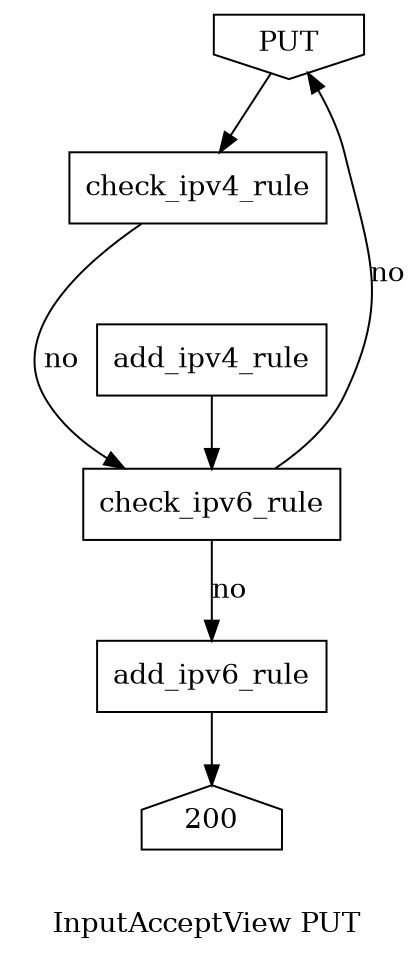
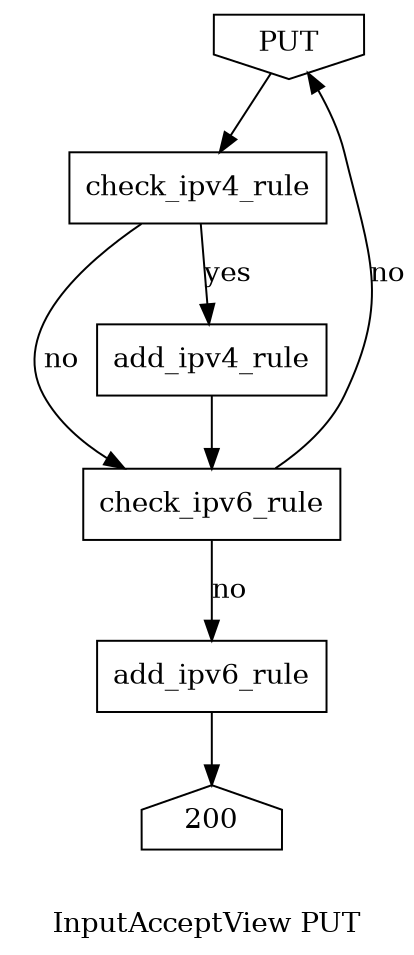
  digraph {
    label="InputAcceptView PUT"
    node [shape=box]
    PUT [shape=invhouse]
    check_ipv4_rule
    check_ipv6_rule
    add_ipv4_rule
    add_ipv6_rule
    200 [shape=house]
    PUT -> check_ipv4_rule
    check_ipv4_rule -> check_ipv6_rule [label=no]
+   check_ipv4_rule -> add_ipv4_rule [label=yes]
    check_ipv6_rule -> PUT [label=no]
    check_ipv6_rule -> add_ipv6_rule [label=no]
    add_ipv4_rule -> check_ipv6_rule
    add_ipv6_rule -> 200
  }
